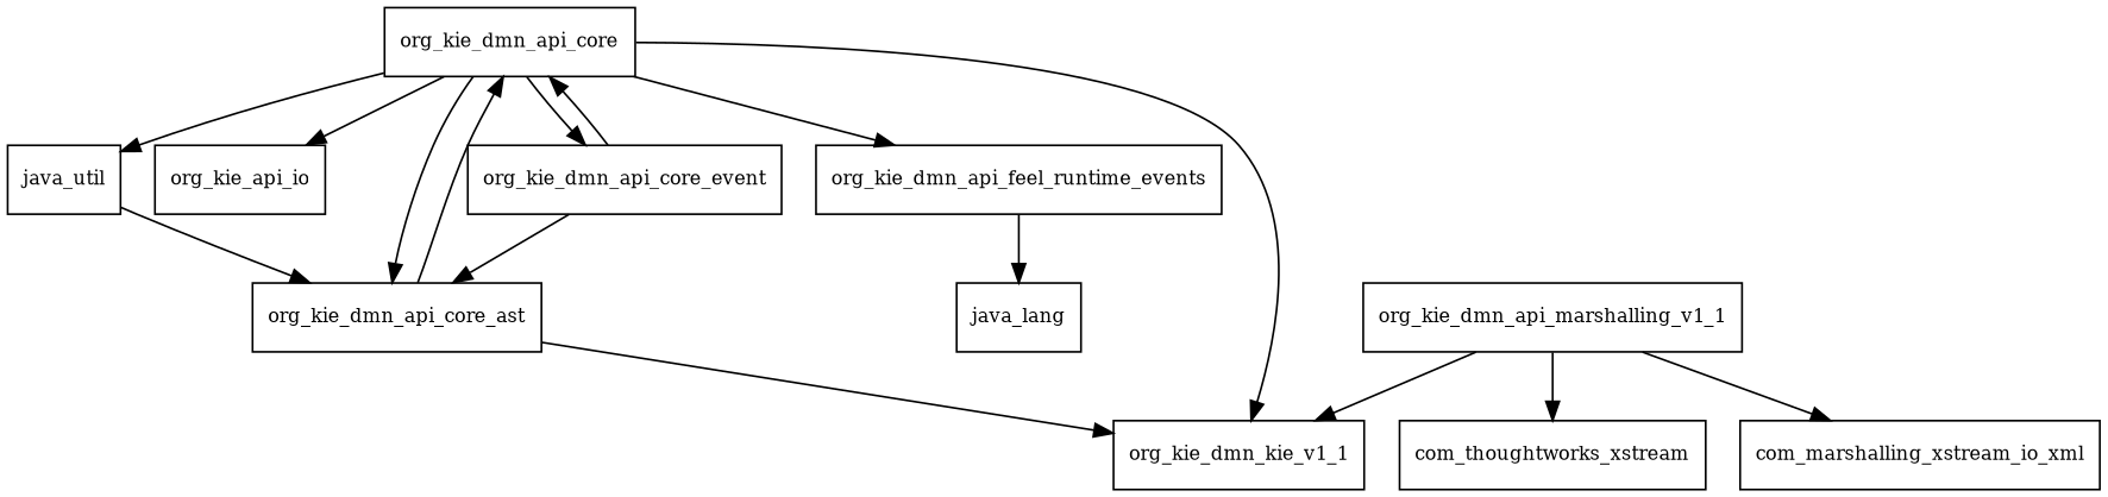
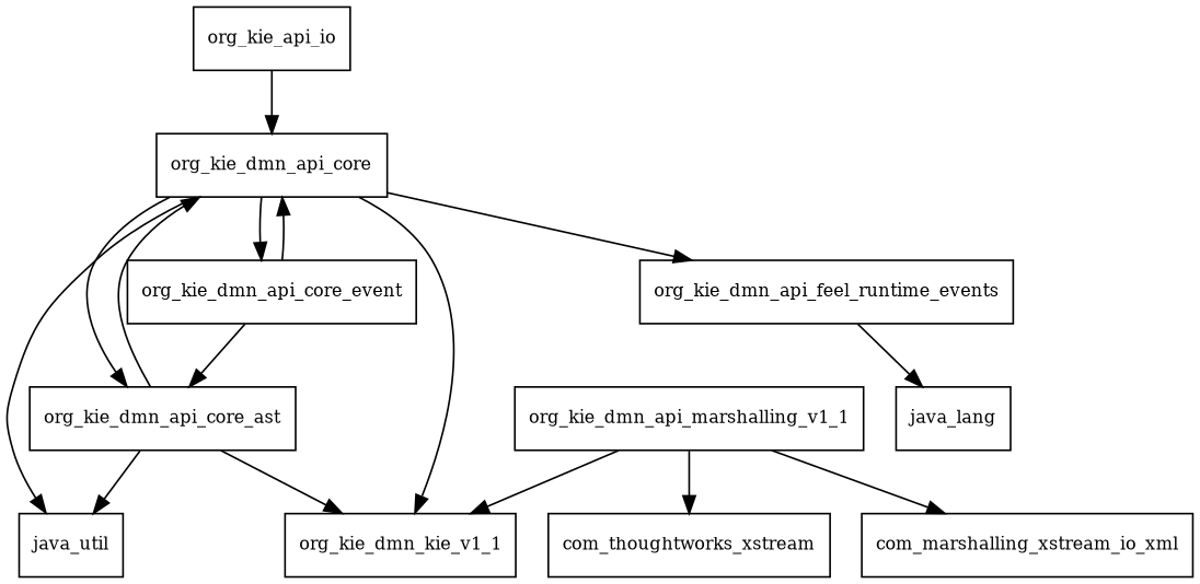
  digraph {
    node [fontsize=10.0 shape=box]
    org_kie_dmn_api_core
    java_util
    org_kie_api_io
    org_kie_dmn_api_core_ast
    org_kie_dmn_api_core_event
    org_kie_dmn_api_feel_runtime_events
    n7 [label=org_kie_dmn_kie_v1_1]
    java_lang
    org_kie_dmn_api_marshalling_v1_1
    com_thoughtworks_xstream
    n11 [label=com_marshalling_xstream_io_xml]
    org_kie_dmn_api_core -> java_util
-   org_kie_dmn_api_core -> org_kie_api_io
+   org_kie_api_io -> org_kie_dmn_api_core
    org_kie_dmn_api_core -> org_kie_dmn_api_core_ast
    org_kie_dmn_api_core -> org_kie_dmn_api_core_event
    org_kie_dmn_api_core -> org_kie_dmn_api_feel_runtime_events
    org_kie_dmn_api_core -> n7
    org_kie_dmn_api_core_ast -> org_kie_dmn_api_core
-   java_util -> org_kie_dmn_api_core_ast
+   org_kie_dmn_api_core_ast -> java_util
    org_kie_dmn_api_core_ast -> n7
    org_kie_dmn_api_core_event -> org_kie_dmn_api_core
    org_kie_dmn_api_core_event -> org_kie_dmn_api_core_ast
    org_kie_dmn_api_feel_runtime_events -> java_lang
    org_kie_dmn_api_marshalling_v1_1 -> n7
    org_kie_dmn_api_marshalling_v1_1 -> com_thoughtworks_xstream
    org_kie_dmn_api_marshalling_v1_1 -> n11
  }
